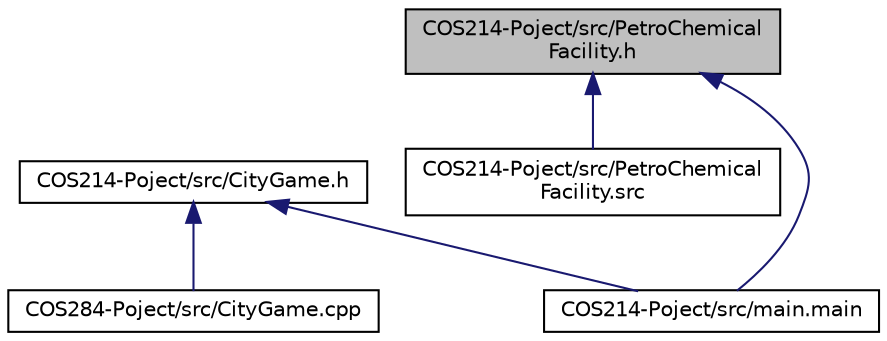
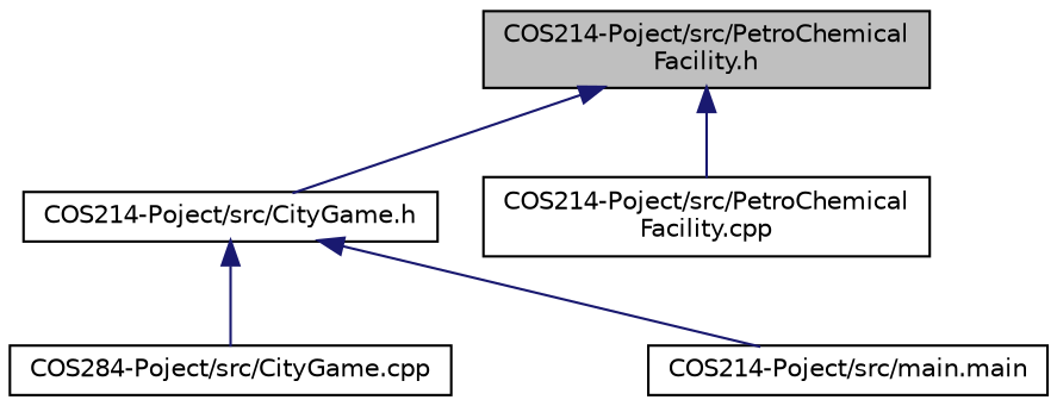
  digraph {
    node [color=black fillcolor=white fontname=Helvetica fontsize=10 shape=record style=filled]
    edge [color=midnightblue dir=back fontname=Helvetica fontsize=10 labelfontname=Helvetica labelfontsize=10 style=solid]
    n1 [fillcolor=grey75 fontcolor=black height=0.2 label="COS214-Poject/src/PetroChemical\lFacility.h" width=0.4]
    n2 [height=0.2 label="COS214-Poject/src/CityGame.h" width=0.4]
-   n3 [height=0.2 label="COS214-Poject/src/PetroChemical\lFacility.src" width=0.4]
+   n3 [height=0.2 label="COS214-Poject/src/PetroChemical\lFacility.cpp" width=0.4]
    n4 [height=0.2 label="COS284-Poject/src/CityGame.cpp" width=0.4]
    n5 [height=0.2 label="COS214-Poject/src/main.main" width=0.4]
-   n1 -> n5
+   n1 -> n2
    n1 -> n3
    n2 -> n4
    n2 -> n5
  }
